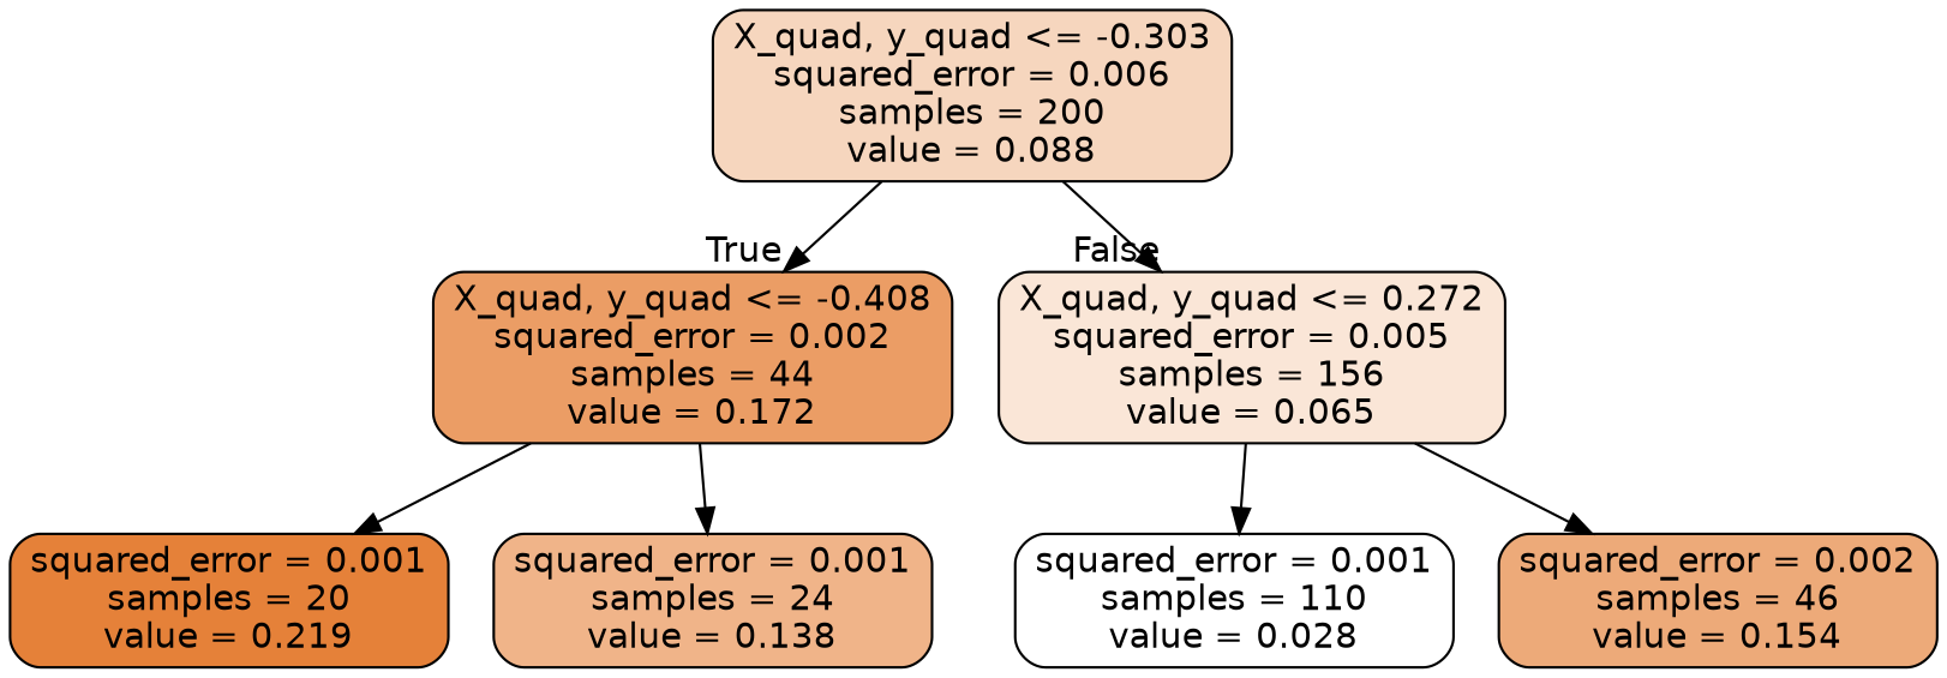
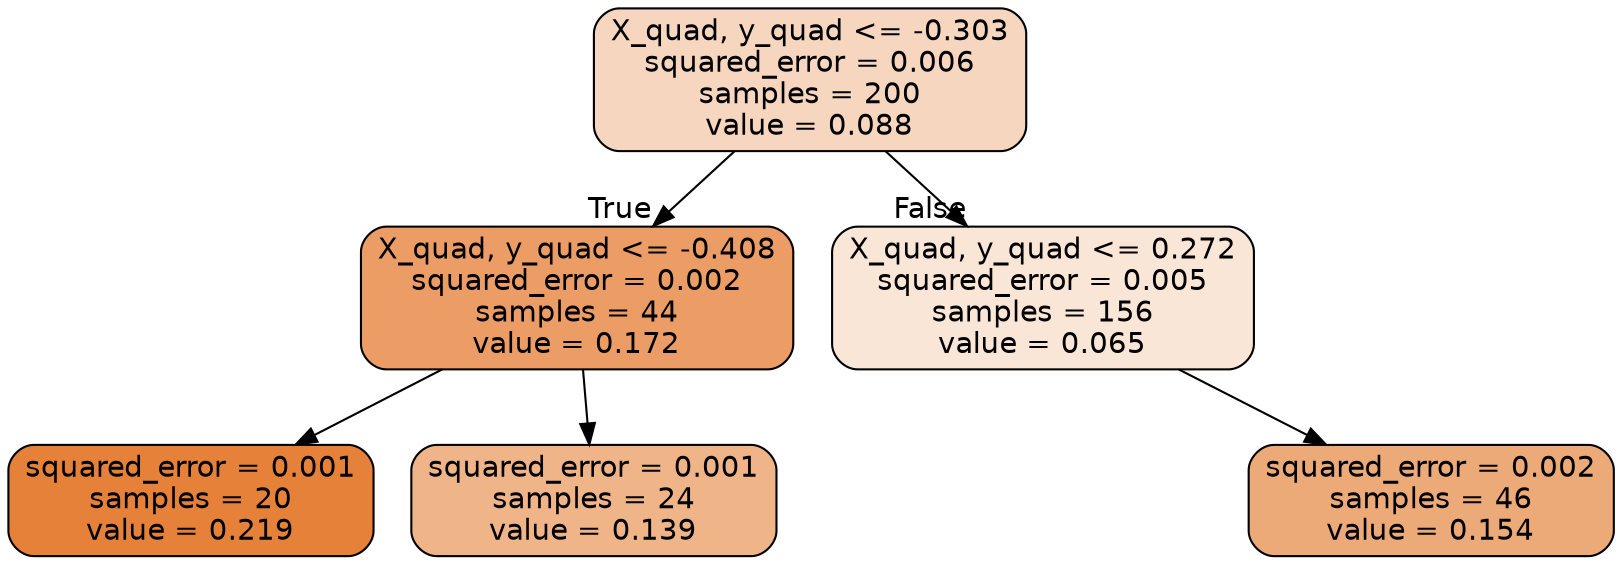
  digraph {
    node [color=black fontname=helvetica shape=box style="filled, rounded"]
    edge [fontname=helvetica]
    n1 [fillcolor="#f6d6be" label="X_quad, y_quad <= -0.303\nsquared_error = 0.006\nsamples = 200\nvalue = 0.088"]
    n2 [fillcolor="#eb9d65" label="X_quad, y_quad <= -0.408\nsquared_error = 0.002\nsamples = 44\nvalue = 0.172"]
    n3 [fillcolor="#fae6d7" label="X_quad, y_quad <= 0.272\nsquared_error = 0.005\nsamples = 156\nvalue = 0.065"]
    n4 [fillcolor="#e58139" label="squared_error = 0.001\nsamples = 20\nvalue = 0.219"]
-   n5 [fillcolor="#f0b489" label="squared_error = 0.001\nsamples = 24\nvalue = 0.138"]
-   n6 [fillcolor="#ffffff" label="squared_error = 0.001\nsamples = 110\nvalue = 0.028"]
+   n5 [fillcolor="#f0b489" label="squared_error = 0.001\nsamples = 24\nvalue = 0.139"]
    n7 [fillcolor="#edaa79" label="squared_error = 0.002\nsamples = 46\nvalue = 0.154"]
    n1 -> n2 [headlabel=True labelangle=45 labeldistance=2.5]
    n1 -> n3 [headlabel=False labelangle=-45 labeldistance=2.5]
    n2 -> n4
    n2 -> n5
-   n3 -> n6
    n3 -> n7
  }
